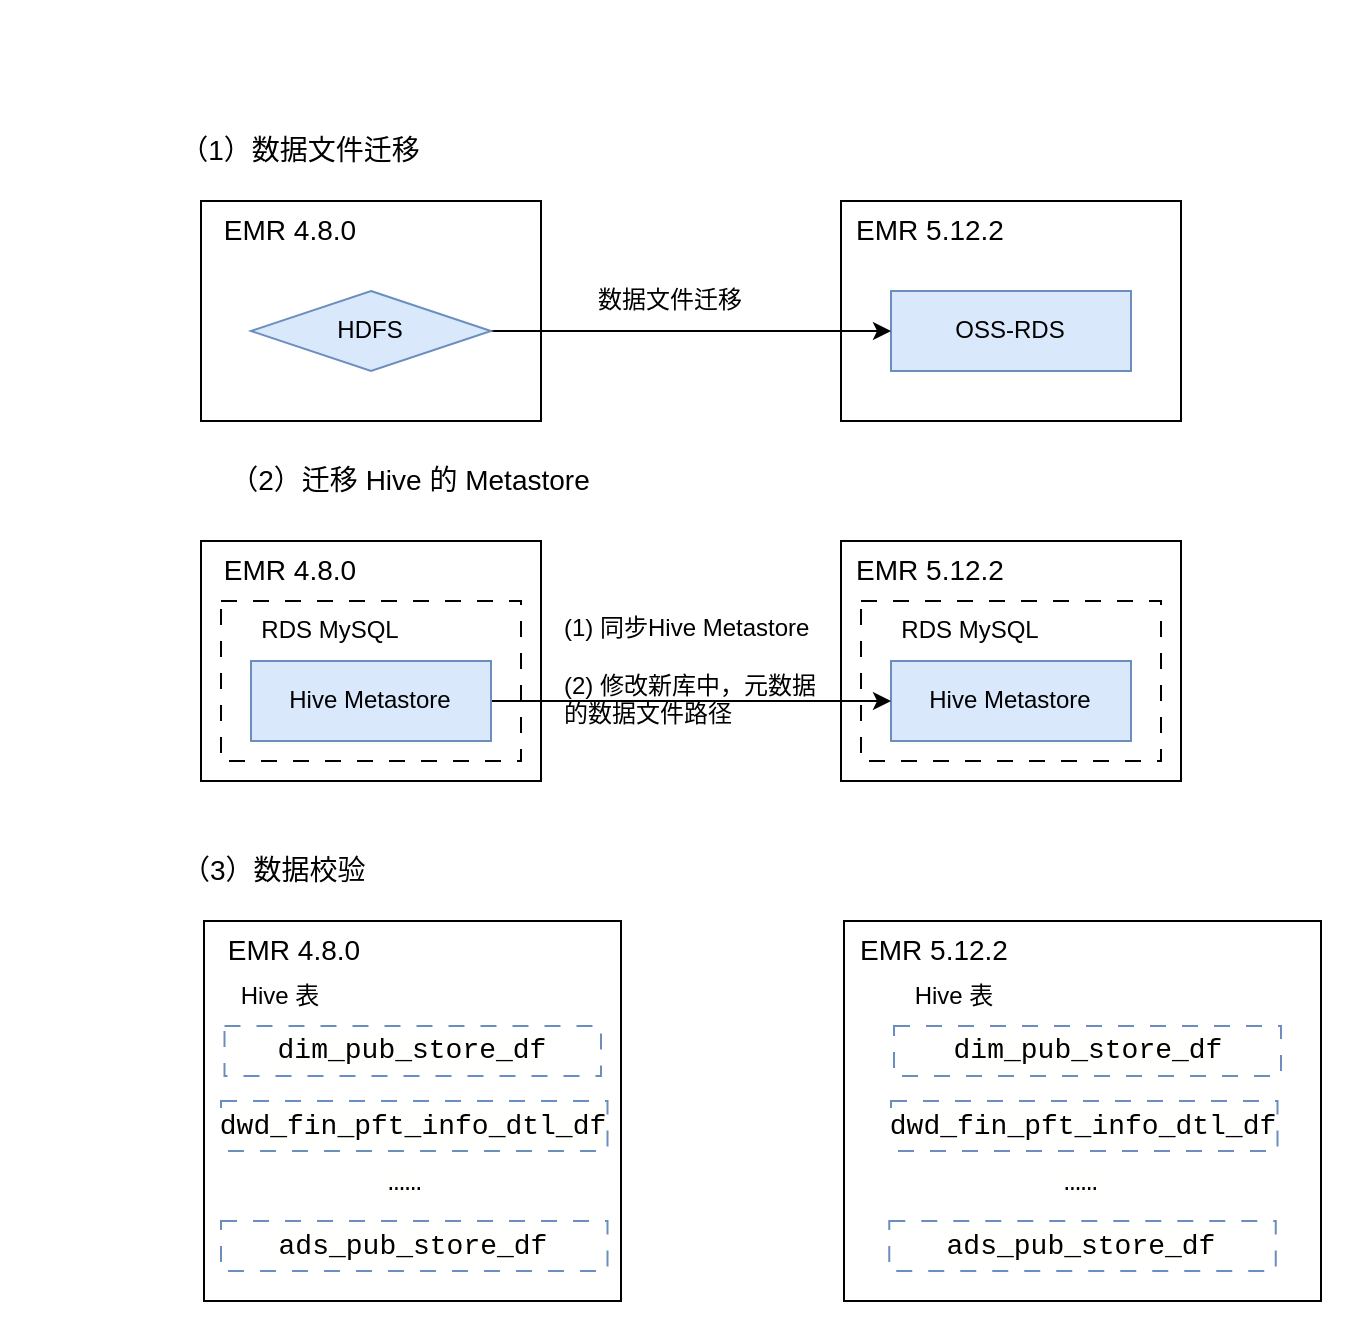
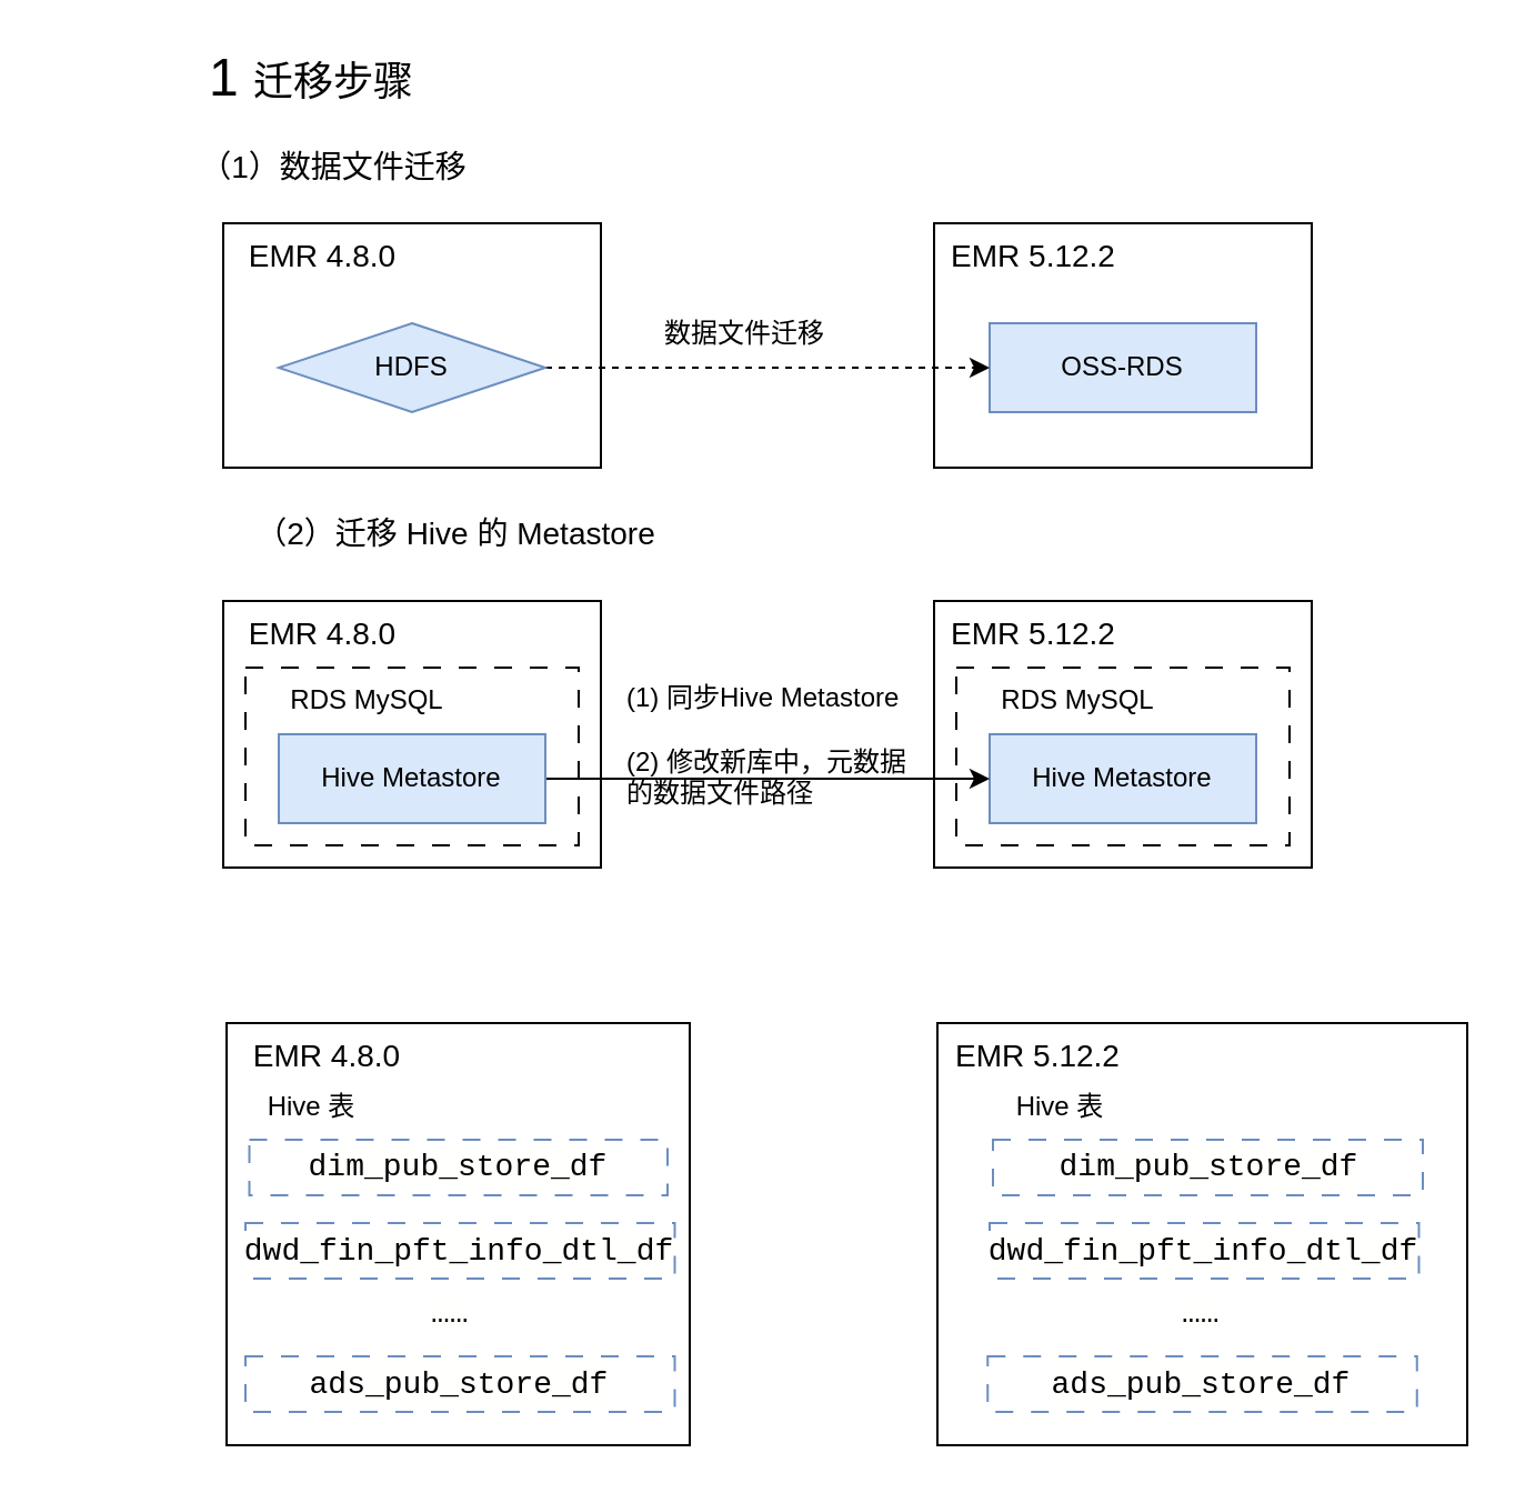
  <mxCell id="0" />
  <mxCell id="1" parent="0" />
+ <mxCell id="2" value="&lt;font style=&quot;font-size: 24px;&quot;&gt;1&amp;nbsp;&lt;/font&gt;&lt;span style=&quot;font-size: 18px;&quot;&gt;迁移步骤&lt;/span&gt;" style="text;strokeColor=none;align=center;fillColor=none;html=1;verticalAlign=middle;whiteSpace=wrap;rounded=0;" vertex="1" parent="1"><mxGeometry x="20" y="20" width="240" height="30" as="geometry" /></mxCell>
  <mxCell id="3" value="" style="rounded=0;whiteSpace=wrap;html=1;" vertex="1" parent="1"><mxGeometry x="100" y="100" width="170" height="110" as="geometry" /></mxCell>
  <mxCell id="4" value="&lt;font style=&quot;font-size: 14px;&quot;&gt;（1）数据文件迁移&lt;/font&gt;" style="text;strokeColor=none;align=center;fillColor=none;html=1;verticalAlign=middle;whiteSpace=wrap;rounded=0;" vertex="1" parent="1"><mxGeometry x="80" y="60" width="140" height="30" as="geometry" /></mxCell>
  <mxCell id="5" value="" style="rounded=0;whiteSpace=wrap;html=1;" vertex="1" parent="1"><mxGeometry x="420" y="100" width="170" height="110" as="geometry" /></mxCell>
  <mxCell id="6" value="OSS-RDS" style="rounded=0;whiteSpace=wrap;html=1;fillColor=#dae8fc;strokeColor=#6c8ebf;" vertex="1" parent="1"><mxGeometry x="445" y="145" width="120" height="40" as="geometry" /></mxCell>
- <mxCell id="7" style="edgeStyle=orthogonalEdgeStyle;rounded=0;orthogonalLoop=1;jettySize=auto;html=1;entryX=0;entryY=0.5;entryDx=0;entryDy=0;" edge="1" parent="1" source="8" target="6"><mxGeometry relative="1" as="geometry" /></mxCell>
+ <mxCell id="7" style="edgeStyle=orthogonalEdgeStyle;rounded=0;orthogonalLoop=1;jettySize=auto;html=1;entryX=0;entryY=0.5;entryDx=0;entryDy=0;dashed=1;" edge="1" parent="1" source="8" target="6"><mxGeometry relative="1" as="geometry" /></mxCell>
  <mxCell id="8" value="HDFS" style="rhombus;whiteSpace=wrap;html=1;fillColor=#dae8fc;strokeColor=#6c8ebf;" vertex="1" parent="1"><mxGeometry x="125" y="145" width="120" height="40" as="geometry" /></mxCell>
  <mxCell id="9" value="数据文件迁移" style="text;strokeColor=none;align=center;fillColor=none;html=1;verticalAlign=middle;whiteSpace=wrap;rounded=0;" vertex="1" parent="1"><mxGeometry x="290" y="135" width="90" height="30" as="geometry" /></mxCell>
  <mxCell id="10" value="&lt;span style=&quot;font-size: 14px;&quot;&gt;EMR 4.8.0&lt;/span&gt;" style="text;strokeColor=none;align=center;fillColor=none;html=1;verticalAlign=middle;whiteSpace=wrap;rounded=0;" vertex="1" parent="1"><mxGeometry x="100" y="100" width="90" height="30" as="geometry" /></mxCell>
  <mxCell id="11" value="&lt;span style=&quot;font-size: 14px;&quot;&gt;EMR 5.12.2&lt;/span&gt;" style="text;strokeColor=none;align=center;fillColor=none;html=1;verticalAlign=middle;whiteSpace=wrap;rounded=0;" vertex="1" parent="1"><mxGeometry x="420" y="100" width="90" height="30" as="geometry" /></mxCell>
  <mxCell id="12" value="&lt;font style=&quot;font-size: 14px;&quot;&gt;（2）迁移 Hive 的 Metastore&lt;/font&gt;" style="text;strokeColor=none;align=center;fillColor=none;html=1;verticalAlign=middle;whiteSpace=wrap;rounded=0;" vertex="1" parent="1"><mxGeometry x="105" y="225" width="200" height="30" as="geometry" /></mxCell>
  <mxCell id="13" value="" style="rounded=0;whiteSpace=wrap;html=1;" vertex="1" parent="1"><mxGeometry x="100" y="270" width="170" height="120" as="geometry" /></mxCell>
  <mxCell id="14" value="" style="rounded=0;whiteSpace=wrap;html=1;" vertex="1" parent="1"><mxGeometry x="420" y="270" width="170" height="120" as="geometry" /></mxCell>
  <mxCell id="15" value="Hive Metastore" style="rounded=0;whiteSpace=wrap;html=1;fillColor=#dae8fc;strokeColor=#6c8ebf;" vertex="1" parent="1"><mxGeometry x="445" y="330" width="120" height="40" as="geometry" /></mxCell>
  <mxCell id="16" style="edgeStyle=orthogonalEdgeStyle;rounded=0;orthogonalLoop=1;jettySize=auto;html=1;entryX=0;entryY=0.5;entryDx=0;entryDy=0;" edge="1" parent="1" source="17" target="15"><mxGeometry relative="1" as="geometry" /></mxCell>
  <mxCell id="17" value="Hive Metastore" style="rounded=0;whiteSpace=wrap;html=1;fillColor=#dae8fc;strokeColor=#6c8ebf;" vertex="1" parent="1"><mxGeometry x="125" y="330" width="120" height="40" as="geometry" /></mxCell>
  <mxCell id="18" value="(1) 同步Hive Metastore&lt;br&gt;&lt;br&gt;(2) 修改新库中，元数据的数据文件路径" style="text;strokeColor=none;align=left;fillColor=none;html=1;verticalAlign=middle;whiteSpace=wrap;rounded=0;" vertex="1" parent="1"><mxGeometry x="280" y="320" width="133" height="30" as="geometry" /></mxCell>
  <mxCell id="19" value="&lt;span style=&quot;font-size: 14px;&quot;&gt;EMR 4.8.0&lt;/span&gt;" style="text;strokeColor=none;align=center;fillColor=none;html=1;verticalAlign=middle;whiteSpace=wrap;rounded=0;" vertex="1" parent="1"><mxGeometry x="100" y="270" width="90" height="30" as="geometry" /></mxCell>
  <mxCell id="20" value="&lt;span style=&quot;font-size: 14px;&quot;&gt;EMR 5.12.2&lt;/span&gt;" style="text;strokeColor=none;align=center;fillColor=none;html=1;verticalAlign=middle;whiteSpace=wrap;rounded=0;" vertex="1" parent="1"><mxGeometry x="420" y="270" width="90" height="30" as="geometry" /></mxCell>
  <mxCell id="21" value="" style="rounded=0;whiteSpace=wrap;html=1;fillColor=none;dashed=1;dashPattern=8 8;" vertex="1" parent="1"><mxGeometry x="110" y="300" width="150" height="80" as="geometry" /></mxCell>
  <mxCell id="22" value="" style="rounded=0;whiteSpace=wrap;html=1;fillColor=none;dashed=1;dashPattern=8 8;" vertex="1" parent="1"><mxGeometry x="430" y="300" width="150" height="80" as="geometry" /></mxCell>
  <mxCell id="23" value="RDS MySQL" style="text;strokeColor=none;align=center;fillColor=none;html=1;verticalAlign=middle;whiteSpace=wrap;rounded=0;" vertex="1" parent="1"><mxGeometry x="120" y="300" width="90" height="30" as="geometry" /></mxCell>
  <mxCell id="24" value="RDS MySQL" style="text;strokeColor=none;align=center;fillColor=none;html=1;verticalAlign=middle;whiteSpace=wrap;rounded=0;" vertex="1" parent="1"><mxGeometry x="440" y="300" width="90" height="30" as="geometry" /></mxCell>
- <mxCell id="25" value="&lt;font style=&quot;font-size: 14px;&quot;&gt;（3）数据校验&lt;/font&gt;" style="text;strokeColor=none;align=left;fillColor=none;html=1;verticalAlign=middle;whiteSpace=wrap;rounded=0;" vertex="1" parent="1"><mxGeometry x="89" y="420" width="101" height="30" as="geometry" /></mxCell>
  <mxCell id="26" value="" style="rounded=0;whiteSpace=wrap;html=1;" vertex="1" parent="1"><mxGeometry x="101.5" y="460" width="208.5" height="190" as="geometry" /></mxCell>
  <mxCell id="27" value="" style="rounded=0;whiteSpace=wrap;html=1;" vertex="1" parent="1"><mxGeometry x="421.5" y="460" width="238.5" height="190" as="geometry" /></mxCell>
  <mxCell id="28" value="&lt;div style=&quot;background-color: rgb(255, 255, 254); font-family: Consolas, &amp;quot;Courier New&amp;quot;, monospace; font-size: 14px; line-height: 19px; white-space: pre;&quot;&gt;dim_pub_store_df&lt;/div&gt;" style="rounded=0;whiteSpace=wrap;html=1;fillColor=none;strokeColor=#6c8ebf;dashed=1;dashPattern=8 8;" vertex="1" parent="1"><mxGeometry x="446.5" y="512.5" width="193.5" height="25" as="geometry" /></mxCell>
  <mxCell id="29" value="&lt;div style=&quot;background-color: rgb(255, 255, 254); font-family: Consolas, &amp;quot;Courier New&amp;quot;, monospace; font-size: 14px; line-height: 19px; white-space: pre;&quot;&gt;dim_pub_store_df&lt;/div&gt;" style="rounded=0;whiteSpace=wrap;html=1;fillColor=none;strokeColor=#6c8ebf;dashed=1;dashPattern=8 8;" vertex="1" parent="1"><mxGeometry x="111.75" y="512.5" width="188.25" height="25" as="geometry" /></mxCell>
  <mxCell id="30" value="&lt;span style=&quot;font-size: 14px;&quot;&gt;EMR 4.8.0&lt;/span&gt;" style="text;strokeColor=none;align=center;fillColor=none;html=1;verticalAlign=middle;whiteSpace=wrap;rounded=0;" vertex="1" parent="1"><mxGeometry x="101.5" y="460" width="90" height="30" as="geometry" /></mxCell>
  <mxCell id="31" value="&lt;span style=&quot;font-size: 14px;&quot;&gt;EMR 5.12.2&lt;/span&gt;" style="text;strokeColor=none;align=center;fillColor=none;html=1;verticalAlign=middle;whiteSpace=wrap;rounded=0;" vertex="1" parent="1"><mxGeometry x="421.5" y="460" width="90" height="30" as="geometry" /></mxCell>
  <mxCell id="32" value="&lt;div style=&quot;color: rgb(0, 0, 0); background-color: rgb(255, 255, 254); font-family: Consolas, &amp;quot;Courier New&amp;quot;, monospace; font-weight: normal; font-size: 14px; line-height: 19px; white-space: pre;&quot;&gt;&lt;div&gt;&lt;span style=&quot;color: rgb(0, 0, 0);&quot;&gt;……&lt;/span&gt;&lt;/div&gt;&lt;/div&gt;" style="text;whiteSpace=wrap;html=1;" vertex="1" parent="1"><mxGeometry x="191.63" y="575" width="30" height="40" as="geometry" /></mxCell>
  <mxCell id="33" value="&lt;div style=&quot;background-color: rgb(255, 255, 254); font-family: Consolas, &amp;quot;Courier New&amp;quot;, monospace; font-size: 14px; line-height: 19px; white-space: pre;&quot;&gt;&lt;span style=&quot;text-align: left;&quot;&gt;dwd_fin_pft_info_dtl_df&lt;/span&gt;&lt;/div&gt;" style="rounded=0;html=1;fillColor=none;strokeColor=#6c8ebf;dashed=1;dashPattern=8 8;whiteSpace=wrap;" vertex="1" parent="1"><mxGeometry x="110" y="550" width="193.25" height="25" as="geometry" /></mxCell>
  <mxCell id="34" value="&lt;div style=&quot;background-color: rgb(255, 255, 254); font-family: Consolas, &amp;quot;Courier New&amp;quot;, monospace; font-size: 14px; line-height: 19px; white-space: pre;&quot;&gt;&lt;span style=&quot;text-align: left;&quot;&gt;dwd_fin_pft_info_dtl_df&lt;/span&gt;&lt;/div&gt;" style="rounded=0;html=1;fillColor=none;strokeColor=#6c8ebf;dashed=1;dashPattern=8 8;whiteSpace=wrap;" vertex="1" parent="1"><mxGeometry x="445" y="550" width="193.25" height="25" as="geometry" /></mxCell>
  <mxCell id="35" value="&lt;div style=&quot;color: rgb(0, 0, 0); background-color: rgb(255, 255, 254); font-family: Consolas, &amp;quot;Courier New&amp;quot;, monospace; font-weight: normal; font-size: 14px; line-height: 19px; white-space: pre;&quot;&gt;&lt;div&gt;&lt;span style=&quot;color: rgb(0, 0, 0);&quot;&gt;……&lt;/span&gt;&lt;/div&gt;&lt;/div&gt;" style="text;whiteSpace=wrap;html=1;" vertex="1" parent="1"><mxGeometry x="530" y="575" width="30" height="40" as="geometry" /></mxCell>
  <mxCell id="36" value="&lt;div style=&quot;background-color: rgb(255, 255, 254); font-family: Consolas, &amp;quot;Courier New&amp;quot;, monospace; font-size: 14px; line-height: 19px; white-space: pre;&quot;&gt;&lt;div style=&quot;line-height: 19px;&quot;&gt;&lt;div style=&quot;line-height: 19px;&quot;&gt;ads_pub_store_df&lt;/div&gt;&lt;/div&gt;&lt;/div&gt;" style="rounded=0;html=1;fillColor=none;strokeColor=#6c8ebf;dashed=1;dashPattern=8 8;whiteSpace=wrap;" vertex="1" parent="1"><mxGeometry x="110" y="610" width="193.25" height="25" as="geometry" /></mxCell>
  <mxCell id="37" value="&lt;div style=&quot;background-color: rgb(255, 255, 254); font-family: Consolas, &amp;quot;Courier New&amp;quot;, monospace; font-size: 14px; line-height: 19px; white-space: pre;&quot;&gt;&lt;div style=&quot;line-height: 19px;&quot;&gt;ads_pub_store_df&lt;/div&gt;&lt;/div&gt;" style="rounded=0;html=1;fillColor=none;strokeColor=#6c8ebf;dashed=1;dashPattern=8 8;whiteSpace=wrap;" vertex="1" parent="1"><mxGeometry x="444.13" y="610" width="193.25" height="25" as="geometry" /></mxCell>
  <mxCell id="38" value="Hive 表" style="text;strokeColor=none;align=center;fillColor=none;html=1;verticalAlign=middle;whiteSpace=wrap;rounded=0;" vertex="1" parent="1"><mxGeometry x="109.5" y="482.5" width="60" height="30" as="geometry" /></mxCell>
  <mxCell id="39" value="Hive 表" style="text;strokeColor=none;align=center;fillColor=none;html=1;verticalAlign=middle;whiteSpace=wrap;rounded=0;" vertex="1" parent="1"><mxGeometry x="446.5" y="482.5" width="60" height="30" as="geometry" /></mxCell>
